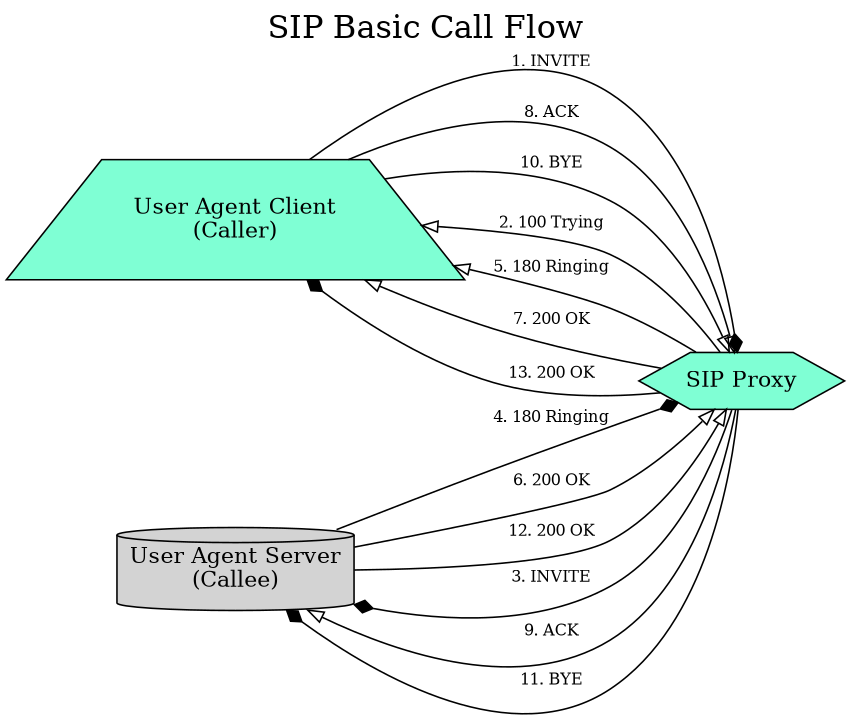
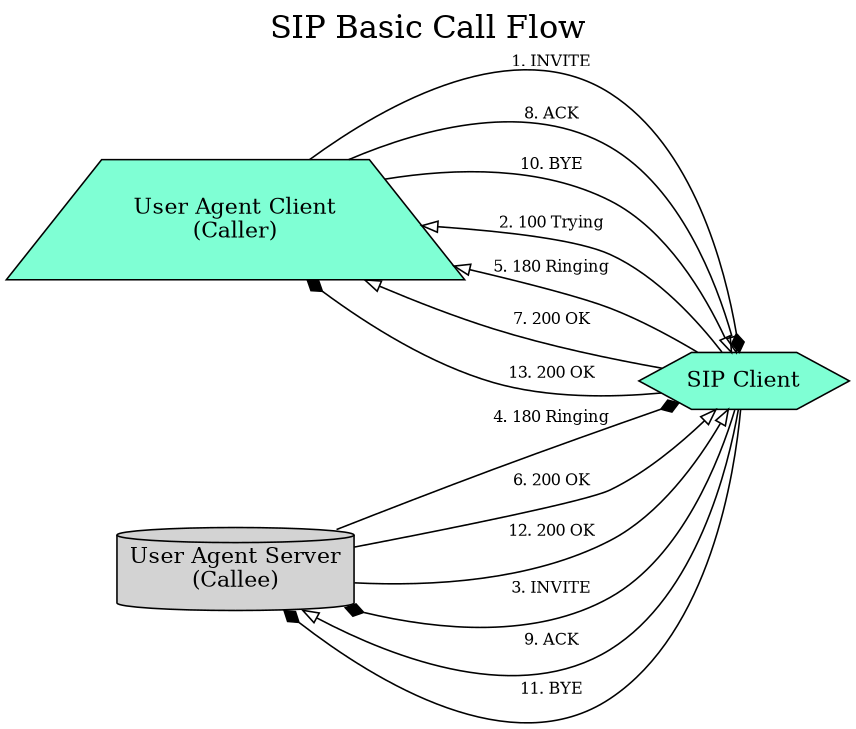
  digraph {
    fontsize=20
    label="SIP Basic Call Flow"
    labelloc=t
    rankdir=LR
    node [fillcolor=aquamarine style=filled]
    edge [arrowhead=onormal fontsize=10]
    n1 [label="User Agent Client\n(Caller)" shape=trapezium]
    n2 [fillcolor=lightgrey label="User Agent Server\n(Callee)" shape=cylinder]
-   n3 [label="SIP Proxy" shape=hexagon]
+   n3 [label="SIP Client" shape=hexagon]
    subgraph sub_1 {
      rank=same
      n1
      n2
    }
    n1 -> n3 [arrowhead=diamond label="1. INVITE"]
    n1 -> n3 [label="8. ACK"]
    n1 -> n3 [label="10. BYE"]
    n2 -> n3 [arrowhead=diamond label="4. 180 Ringing"]
    n2 -> n3 [label="6. 200 OK"]
    n2 -> n3 [label="12. 200 OK"]
    n3 -> n1 [label="2. 100 Trying"]
    n3 -> n1 [label="5. 180 Ringing"]
    n3 -> n1 [label="7. 200 OK"]
    n3 -> n1 [arrowhead=diamond label="13. 200 OK"]
    n3 -> n2 [arrowhead=diamond label="3. INVITE"]
    n3 -> n2 [label="9. ACK"]
    n3 -> n2 [arrowhead=diamond label="11. BYE"]
  }
